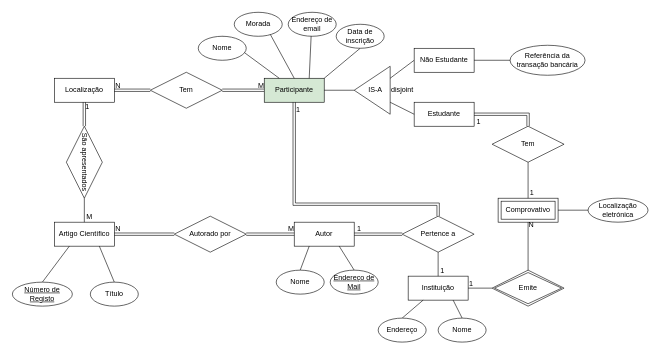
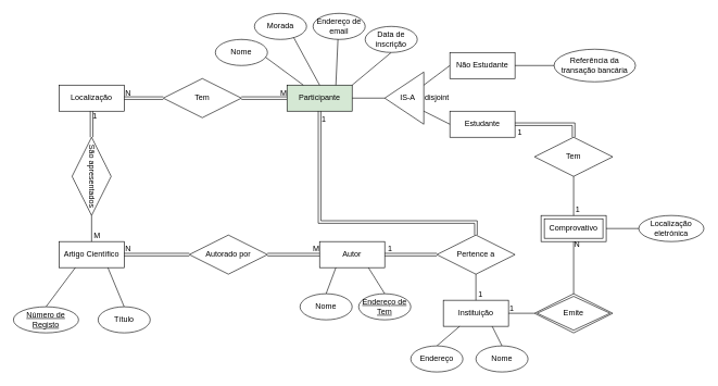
  <mxCell id="0" />
  <mxCell id="1" parent="0" />
  <mxCell id="2" value="Artigo Científico" style="whiteSpace=wrap;html=1;align=center;" vertex="1" parent="1"><mxGeometry x="90" y="370" width="100" height="40" as="geometry" /></mxCell>
  <mxCell id="3" value="" style="endArrow=none;html=1;rounded=0;entryX=0.25;entryY=1;entryDx=0;entryDy=0;exitX=0.5;exitY=0;exitDx=0;exitDy=0;" edge="1" parent="1" source="5" target="2"><mxGeometry relative="1" as="geometry"><mxPoint x="90" y="470" as="sourcePoint" /><mxPoint x="200" y="510" as="targetPoint" /></mxGeometry></mxCell>
  <mxCell id="4" value="" style="endArrow=none;html=1;rounded=0;entryX=0.75;entryY=1;entryDx=0;entryDy=0;exitX=0.5;exitY=0;exitDx=0;exitDy=0;" edge="1" parent="1" source="6" target="2"><mxGeometry relative="1" as="geometry"><mxPoint x="180" y="470" as="sourcePoint" /><mxPoint x="125" y="420" as="targetPoint" /></mxGeometry></mxCell>
  <mxCell id="5" value="&lt;u&gt;Número de Registo&lt;/u&gt;" style="ellipse;whiteSpace=wrap;html=1;align=center;" vertex="1" parent="1"><mxGeometry x="20" y="470" width="100" height="40" as="geometry" /></mxCell>
  <mxCell id="6" value="Título" style="ellipse;whiteSpace=wrap;html=1;align=center;" vertex="1" parent="1"><mxGeometry x="150" y="470" width="80" height="40" as="geometry" /></mxCell>
  <mxCell id="7" value="Autorado por" style="shape=rhombus;perimeter=rhombusPerimeter;whiteSpace=wrap;html=1;align=center;" vertex="1" parent="1"><mxGeometry x="290" y="360" width="120" height="60" as="geometry" /></mxCell>
  <mxCell id="8" value="" style="shape=link;html=1;rounded=0;exitX=1;exitY=0.5;exitDx=0;exitDy=0;entryX=0;entryY=0.5;entryDx=0;entryDy=0;" edge="1" parent="1" source="2" target="7"><mxGeometry relative="1" as="geometry"><mxPoint x="280" y="450" as="sourcePoint" /><mxPoint x="440" y="450" as="targetPoint" /></mxGeometry></mxCell>
  <mxCell id="9" value="N" style="resizable=0;html=1;align=left;verticalAlign=bottom;" connectable="0" vertex="1" parent="8"><mxGeometry x="-1" relative="1" as="geometry" /></mxCell>
  <mxCell id="10" value="" style="resizable=0;html=1;align=right;verticalAlign=bottom;" connectable="0" vertex="1" parent="8"><mxGeometry x="1" relative="1" as="geometry" /></mxCell>
  <mxCell id="11" value="Autor" style="whiteSpace=wrap;html=1;align=center;" vertex="1" parent="1"><mxGeometry x="490" y="370" width="100" height="40" as="geometry" /></mxCell>
  <mxCell id="12" value="" style="endArrow=none;html=1;rounded=0;entryX=0.25;entryY=1;entryDx=0;entryDy=0;exitX=0.5;exitY=0;exitDx=0;exitDy=0;" edge="1" parent="1" source="13" target="11"><mxGeometry relative="1" as="geometry"><mxPoint x="520" y="490" as="sourcePoint" /><mxPoint x="505" y="430" as="targetPoint" /></mxGeometry></mxCell>
  <mxCell id="13" value="Nome" style="ellipse;whiteSpace=wrap;html=1;align=center;" vertex="1" parent="1"><mxGeometry x="460" y="450" width="80" height="40" as="geometry" /></mxCell>
  <mxCell id="14" value="" style="endArrow=none;html=1;rounded=0;entryX=0.75;entryY=1;entryDx=0;entryDy=0;exitX=0.5;exitY=0;exitDx=0;exitDy=0;" edge="1" parent="1" source="15" target="11"><mxGeometry relative="1" as="geometry"><mxPoint x="620" y="490" as="sourcePoint" /><mxPoint x="615" y="410" as="targetPoint" /></mxGeometry></mxCell>
- <mxCell id="15" value="&lt;u&gt;Endereço de Mail&lt;/u&gt;" style="ellipse;whiteSpace=wrap;html=1;align=center;" vertex="1" parent="1"><mxGeometry x="550" y="450" width="80" height="40" as="geometry" /></mxCell>
+ <mxCell id="15" value="&lt;u&gt;Endereço de Tem&lt;/u&gt;" style="ellipse;whiteSpace=wrap;html=1;align=center;" vertex="1" parent="1"><mxGeometry x="550" y="450" width="80" height="40" as="geometry" /></mxCell>
  <mxCell id="16" value="" style="shape=link;html=1;rounded=0;exitX=1;exitY=0.5;exitDx=0;exitDy=0;entryX=0;entryY=0.5;entryDx=0;entryDy=0;" edge="1" parent="1" source="7" target="11"><mxGeometry relative="1" as="geometry"><mxPoint x="380" y="430" as="sourcePoint" /><mxPoint x="540" y="430" as="targetPoint" /></mxGeometry></mxCell>
  <mxCell id="17" value="M" style="resizable=0;html=1;align=right;verticalAlign=bottom;" connectable="0" vertex="1" parent="16"><mxGeometry x="1" relative="1" as="geometry" /></mxCell>
  <mxCell id="18" value="Pertence a" style="shape=rhombus;perimeter=rhombusPerimeter;whiteSpace=wrap;html=1;align=center;" vertex="1" parent="1"><mxGeometry x="670" y="360" width="120" height="60" as="geometry" /></mxCell>
  <mxCell id="19" value="" style="shape=link;html=1;rounded=0;exitX=1;exitY=0.5;exitDx=0;exitDy=0;entryX=0;entryY=0.5;entryDx=0;entryDy=0;" edge="1" parent="1" source="11" target="18"><mxGeometry relative="1" as="geometry"><mxPoint x="420" y="400" as="sourcePoint" /><mxPoint x="500" y="400" as="targetPoint" /></mxGeometry></mxCell>
  <mxCell id="20" value="1" style="resizable=0;html=1;align=right;verticalAlign=bottom;" connectable="0" vertex="1" parent="19"><mxGeometry x="1" relative="1" as="geometry"><mxPoint x="-68" as="offset" /></mxGeometry></mxCell>
  <mxCell id="21" value="Instituição" style="whiteSpace=wrap;html=1;align=center;" vertex="1" parent="1"><mxGeometry x="680" y="460" width="100" height="40" as="geometry" /></mxCell>
  <mxCell id="22" value="" style="endArrow=none;html=1;rounded=0;exitX=0.5;exitY=1;exitDx=0;exitDy=0;entryX=0.5;entryY=0;entryDx=0;entryDy=0;" edge="1" parent="1" source="18" target="21"><mxGeometry relative="1" as="geometry"><mxPoint x="560" y="560" as="sourcePoint" /><mxPoint x="720" y="600" as="targetPoint" /></mxGeometry></mxCell>
  <mxCell id="23" value="" style="resizable=0;html=1;align=right;verticalAlign=bottom;" connectable="0" vertex="1" parent="1"><mxGeometry x="648" y="560" as="geometry"><mxPoint x="253" y="-90" as="offset" /></mxGeometry></mxCell>
  <mxCell id="24" value="Localização" style="whiteSpace=wrap;html=1;align=center;" vertex="1" parent="1"><mxGeometry x="90" y="130" width="100" height="40" as="geometry" /></mxCell>
  <mxCell id="25" value="São apresentados" style="shape=rhombus;perimeter=rhombusPerimeter;whiteSpace=wrap;html=1;align=center;rotation=90;" vertex="1" parent="1"><mxGeometry x="80" y="240" width="120" height="60" as="geometry" /></mxCell>
  <mxCell id="26" value="" style="shape=link;html=1;rounded=0;exitX=0.5;exitY=1;exitDx=0;exitDy=0;entryX=0;entryY=0.5;entryDx=0;entryDy=0;" edge="1" parent="1" source="24" target="25"><mxGeometry relative="1" as="geometry"><mxPoint x="200" y="400" as="sourcePoint" /><mxPoint x="300" y="400" as="targetPoint" /></mxGeometry></mxCell>
  <mxCell id="27" value="1" style="resizable=0;html=1;align=left;verticalAlign=bottom;" connectable="0" vertex="1" parent="26"><mxGeometry x="-1" relative="1" as="geometry"><mxPoint y="16" as="offset" /></mxGeometry></mxCell>
  <mxCell id="28" value="" style="resizable=0;html=1;align=right;verticalAlign=bottom;" connectable="0" vertex="1" parent="26"><mxGeometry x="1" relative="1" as="geometry" /></mxCell>
  <mxCell id="29" value="" style="endArrow=none;html=1;rounded=0;entryX=1;entryY=0.5;entryDx=0;entryDy=0;exitX=0.5;exitY=0;exitDx=0;exitDy=0;" edge="1" parent="1" source="2" target="25"><mxGeometry relative="1" as="geometry"><mxPoint x="90" y="350" as="sourcePoint" /><mxPoint x="175" y="420" as="targetPoint" /></mxGeometry></mxCell>
  <mxCell id="30" value="M" style="text;html=1;align=center;verticalAlign=middle;resizable=0;points=[];autosize=1;strokeColor=none;fillColor=none;" vertex="1" parent="1"><mxGeometry x="133" y="346" width="30" height="30" as="geometry" /></mxCell>
  <mxCell id="31" value="1" style="text;html=1;align=center;verticalAlign=middle;resizable=0;points=[];autosize=1;strokeColor=none;fillColor=none;" vertex="1" parent="1"><mxGeometry x="722" y="437" width="30" height="30" as="geometry" /></mxCell>
  <mxCell id="32" value="" style="endArrow=none;html=1;rounded=0;entryX=0.25;entryY=1;entryDx=0;entryDy=0;exitX=0.5;exitY=0;exitDx=0;exitDy=0;" edge="1" parent="1" source="33" target="21"><mxGeometry relative="1" as="geometry"><mxPoint x="690" y="610" as="sourcePoint" /><mxPoint x="685" y="530" as="targetPoint" /></mxGeometry></mxCell>
  <mxCell id="33" value="Endereço" style="ellipse;whiteSpace=wrap;html=1;align=center;" vertex="1" parent="1"><mxGeometry x="630" y="530" width="80" height="40" as="geometry" /></mxCell>
  <mxCell id="34" value="" style="endArrow=none;html=1;rounded=0;entryX=0.75;entryY=1;entryDx=0;entryDy=0;exitX=0.5;exitY=0;exitDx=0;exitDy=0;" edge="1" parent="1" source="35" target="21"><mxGeometry relative="1" as="geometry"><mxPoint x="812" y="620" as="sourcePoint" /><mxPoint x="827" y="510" as="targetPoint" /></mxGeometry></mxCell>
  <mxCell id="35" value="Nome" style="ellipse;whiteSpace=wrap;html=1;align=center;" vertex="1" parent="1"><mxGeometry x="730" y="530" width="80" height="40" as="geometry" /></mxCell>
  <mxCell id="36" value="Tem" style="shape=rhombus;perimeter=rhombusPerimeter;whiteSpace=wrap;html=1;align=center;" vertex="1" parent="1"><mxGeometry x="250" y="120" width="120" height="60" as="geometry" /></mxCell>
  <mxCell id="37" value="" style="shape=link;html=1;rounded=0;exitX=1;exitY=0.5;exitDx=0;exitDy=0;entryX=0;entryY=0.5;entryDx=0;entryDy=0;" edge="1" parent="1" target="36" source="24"><mxGeometry relative="1" as="geometry"><mxPoint x="200" y="150" as="sourcePoint" /><mxPoint x="450" y="210" as="targetPoint" /></mxGeometry></mxCell>
  <mxCell id="38" value="N" style="resizable=0;html=1;align=left;verticalAlign=bottom;" connectable="0" vertex="1" parent="37"><mxGeometry x="-1" relative="1" as="geometry" /></mxCell>
  <mxCell id="39" value="" style="resizable=0;html=1;align=right;verticalAlign=bottom;" connectable="0" vertex="1" parent="37"><mxGeometry x="1" relative="1" as="geometry" /></mxCell>
  <mxCell id="40" value="" style="shape=link;html=1;rounded=0;exitX=1;exitY=0.5;exitDx=0;exitDy=0;entryX=0;entryY=0.5;entryDx=0;entryDy=0;" edge="1" parent="1" source="36" target="42"><mxGeometry relative="1" as="geometry"><mxPoint x="390" y="190" as="sourcePoint" /><mxPoint x="430" y="150" as="targetPoint" /></mxGeometry></mxCell>
  <mxCell id="41" value="M" style="resizable=0;html=1;align=right;verticalAlign=bottom;" connectable="0" vertex="1" parent="40"><mxGeometry x="1" relative="1" as="geometry" /></mxCell>
  <mxCell id="42" value="Participante" style="whiteSpace=wrap;html=1;align=center;fillColor=#d5e8d4;" vertex="1" parent="1"><mxGeometry x="440" y="130" width="100" height="40" as="geometry" /></mxCell>
  <mxCell id="43" value="" style="endArrow=none;html=1;rounded=0;entryX=0.25;entryY=0;entryDx=0;entryDy=0;exitX=0.5;exitY=0;exitDx=0;exitDy=0;" edge="1" parent="1" source="44" target="42"><mxGeometry relative="1" as="geometry"><mxPoint x="450" y="280" as="sourcePoint" /><mxPoint x="455" y="160" as="targetPoint" /></mxGeometry></mxCell>
  <mxCell id="44" value="Nome" style="ellipse;whiteSpace=wrap;html=1;align=center;" vertex="1" parent="1"><mxGeometry x="330" y="60" width="80" height="40" as="geometry" /></mxCell>
  <mxCell id="45" value="" style="endArrow=none;html=1;rounded=0;entryX=0.5;entryY=0;entryDx=0;entryDy=0;exitX=0.5;exitY=0;exitDx=0;exitDy=0;" edge="1" parent="1" source="46" target="42"><mxGeometry relative="1" as="geometry"><mxPoint x="520" y="280" as="sourcePoint" /><mxPoint x="535" y="170" as="targetPoint" /></mxGeometry></mxCell>
  <mxCell id="46" value="Morada" style="ellipse;whiteSpace=wrap;html=1;align=center;" vertex="1" parent="1"><mxGeometry x="390" y="20" width="80" height="40" as="geometry" /></mxCell>
  <mxCell id="47" value="" style="endArrow=none;html=1;rounded=0;entryX=0.75;entryY=0;entryDx=0;entryDy=0;exitX=0.5;exitY=0;exitDx=0;exitDy=0;" edge="1" parent="1" source="48" target="42"><mxGeometry relative="1" as="geometry"><mxPoint x="550" y="280" as="sourcePoint" /><mxPoint x="515" y="160" as="targetPoint" /></mxGeometry></mxCell>
  <mxCell id="48" value="Endereço de email" style="ellipse;whiteSpace=wrap;html=1;align=center;" vertex="1" parent="1"><mxGeometry x="480" y="20" width="80" height="40" as="geometry" /></mxCell>
  <mxCell id="49" value="" style="shape=link;html=1;rounded=0;exitX=0.5;exitY=1;exitDx=0;exitDy=0;entryX=0.5;entryY=0;entryDx=0;entryDy=0;" edge="1" parent="1" source="42" target="18"><mxGeometry relative="1" as="geometry"><mxPoint x="500" y="220" as="sourcePoint" /><mxPoint x="660" y="220" as="targetPoint" /><Array as="points"><mxPoint x="490" y="340" /><mxPoint x="730" y="340" /></Array></mxGeometry></mxCell>
  <mxCell id="50" value="1" style="resizable=0;html=1;align=right;verticalAlign=bottom;" connectable="0" vertex="1" parent="49"><mxGeometry x="1" relative="1" as="geometry"><mxPoint x="-230" y="-170" as="offset" /></mxGeometry></mxCell>
  <mxCell id="51" value="" style="endArrow=none;html=1;rounded=0;entryX=1;entryY=0;entryDx=0;entryDy=0;exitX=0.5;exitY=1;exitDx=0;exitDy=0;" edge="1" parent="1" source="52" target="42"><mxGeometry relative="1" as="geometry"><mxPoint x="620" y="320" as="sourcePoint" /><mxPoint x="600" y="160" as="targetPoint" /></mxGeometry></mxCell>
  <mxCell id="52" value="Data de inscrição" style="ellipse;whiteSpace=wrap;html=1;align=center;" vertex="1" parent="1"><mxGeometry x="560" y="40" width="80" height="40" as="geometry" /></mxCell>
  <mxCell id="53" value="" style="triangle;whiteSpace=wrap;html=1;rotation=-180;" vertex="1" parent="1"><mxGeometry x="590" y="110" width="60" height="80" as="geometry" /></mxCell>
  <mxCell id="54" value="" style="endArrow=none;html=1;rounded=0;entryX=1;entryY=0.5;entryDx=0;entryDy=0;exitX=1;exitY=0.5;exitDx=0;exitDy=0;" edge="1" parent="1" source="53" target="42"><mxGeometry relative="1" as="geometry"><mxPoint x="610" y="90" as="sourcePoint" /><mxPoint x="550" y="140" as="targetPoint" /></mxGeometry></mxCell>
  <mxCell id="55" value="" style="endArrow=none;html=1;rounded=0;entryX=0;entryY=0.75;entryDx=0;entryDy=0;exitX=0;exitY=0.5;exitDx=0;exitDy=0;" edge="1" parent="1" source="56" target="53"><mxGeometry relative="1" as="geometry"><mxPoint x="720" y="110" as="sourcePoint" /><mxPoint x="550" y="160" as="targetPoint" /></mxGeometry></mxCell>
  <mxCell id="56" value="Não Estudante" style="whiteSpace=wrap;html=1;align=center;" vertex="1" parent="1"><mxGeometry x="690" y="80" width="100" height="40" as="geometry" /></mxCell>
  <mxCell id="57" value="Estudante" style="whiteSpace=wrap;html=1;align=center;" vertex="1" parent="1"><mxGeometry x="690" y="170" width="100" height="40" as="geometry" /></mxCell>
  <mxCell id="58" value="" style="endArrow=none;html=1;rounded=0;entryX=0;entryY=0.25;entryDx=0;entryDy=0;exitX=0;exitY=0.5;exitDx=0;exitDy=0;" edge="1" parent="1" source="57" target="53"><mxGeometry relative="1" as="geometry"><mxPoint x="730" y="120" as="sourcePoint" /><mxPoint x="660" y="140" as="targetPoint" /></mxGeometry></mxCell>
  <mxCell id="59" value="Comprovativo" style="shape=ext;margin=3;double=1;whiteSpace=wrap;html=1;align=center;" vertex="1" parent="1"><mxGeometry x="830" y="330" width="100" height="40" as="geometry" /></mxCell>
  <mxCell id="60" value="Emite" style="shape=rhombus;double=1;perimeter=rhombusPerimeter;whiteSpace=wrap;html=1;align=center;" vertex="1" parent="1"><mxGeometry x="820" y="450" width="120" height="60" as="geometry" /></mxCell>
  <mxCell id="61" value="" style="endArrow=none;html=1;rounded=0;entryX=1;entryY=0.5;entryDx=0;entryDy=0;exitX=0;exitY=0.5;exitDx=0;exitDy=0;" edge="1" parent="1" source="60" target="21"><mxGeometry relative="1" as="geometry"><mxPoint x="780" y="540" as="sourcePoint" /><mxPoint x="765" y="510" as="targetPoint" /></mxGeometry></mxCell>
  <mxCell id="62" value="" style="endArrow=none;html=1;rounded=0;entryX=0.5;entryY=1;entryDx=0;entryDy=0;exitX=0.5;exitY=0;exitDx=0;exitDy=0;" edge="1" parent="1" source="60" target="59"><mxGeometry relative="1" as="geometry"><mxPoint x="850" y="490" as="sourcePoint" /><mxPoint x="790" y="490" as="targetPoint" /></mxGeometry></mxCell>
  <mxCell id="63" value="Tem" style="shape=rhombus;perimeter=rhombusPerimeter;whiteSpace=wrap;html=1;align=center;" vertex="1" parent="1"><mxGeometry x="820" y="210" width="120" height="60" as="geometry" /></mxCell>
  <mxCell id="64" value="" style="endArrow=none;html=1;rounded=0;exitX=0.5;exitY=1;exitDx=0;exitDy=0;entryX=0.5;entryY=0;entryDx=0;entryDy=0;" edge="1" parent="1" source="63" target="59"><mxGeometry relative="1" as="geometry"><mxPoint x="800" y="200" as="sourcePoint" /><mxPoint x="920" y="220" as="targetPoint" /><Array as="points" /></mxGeometry></mxCell>
  <mxCell id="65" value="Localização eletrónica" style="ellipse;whiteSpace=wrap;html=1;align=center;" vertex="1" parent="1"><mxGeometry x="980" y="330" width="100" height="40" as="geometry" /></mxCell>
  <mxCell id="66" value="" style="endArrow=none;html=1;rounded=0;exitX=0;exitY=0.5;exitDx=0;exitDy=0;entryX=1;entryY=0.5;entryDx=0;entryDy=0;" edge="1" parent="1" source="65" target="59"><mxGeometry relative="1" as="geometry"><mxPoint x="920" y="280" as="sourcePoint" /><mxPoint x="920" y="330" as="targetPoint" /><Array as="points" /></mxGeometry></mxCell>
  <mxCell id="67" value="Referência da transação bancária" style="ellipse;whiteSpace=wrap;html=1;align=center;" vertex="1" parent="1"><mxGeometry x="850" y="75" width="125" height="50" as="geometry" /></mxCell>
  <mxCell id="68" value="" style="endArrow=none;html=1;rounded=0;entryX=1;entryY=0.5;entryDx=0;entryDy=0;exitX=0;exitY=0.5;exitDx=0;exitDy=0;" edge="1" parent="1" source="67" target="56"><mxGeometry relative="1" as="geometry"><mxPoint x="700" y="110" as="sourcePoint" /><mxPoint x="660" y="140" as="targetPoint" /></mxGeometry></mxCell>
  <mxCell id="69" value="" style="shape=link;html=1;rounded=0;exitX=1;exitY=0.5;exitDx=0;exitDy=0;entryX=0.5;entryY=0;entryDx=0;entryDy=0;" edge="1" parent="1" source="57" target="63"><mxGeometry relative="1" as="geometry"><mxPoint x="840" y="189.41" as="sourcePoint" /><mxPoint x="920" y="189.41" as="targetPoint" /><Array as="points"><mxPoint x="880" y="190" /></Array></mxGeometry></mxCell>
  <mxCell id="70" value="1" style="resizable=0;html=1;align=right;verticalAlign=bottom;" connectable="0" vertex="1" parent="69"><mxGeometry x="1" relative="1" as="geometry"><mxPoint x="-79" as="offset" /></mxGeometry></mxCell>
  <mxCell id="71" value="1" style="text;html=1;align=center;verticalAlign=middle;resizable=0;points=[];autosize=1;strokeColor=none;fillColor=none;" vertex="1" parent="1"><mxGeometry x="770" y="458" width="30" height="30" as="geometry" /></mxCell>
  <mxCell id="72" value="N" style="text;html=1;align=center;verticalAlign=middle;resizable=0;points=[];autosize=1;strokeColor=none;fillColor=none;" vertex="1" parent="1"><mxGeometry x="870" y="360" width="30" height="30" as="geometry" /></mxCell>
  <mxCell id="73" value="1" style="resizable=0;html=1;align=right;verticalAlign=bottom;" connectable="0" vertex="1" parent="1"><mxGeometry x="890" y="330" as="geometry" /></mxCell>
  <mxCell id="74" value="disjoint" style="text;html=1;align=center;verticalAlign=middle;resizable=0;points=[];autosize=1;strokeColor=none;fillColor=none;" vertex="1" parent="1"><mxGeometry x="640" y="135" width="60" height="30" as="geometry" /></mxCell>
  <mxCell id="75" value="IS-A" style="text;html=1;align=center;verticalAlign=middle;resizable=0;points=[];autosize=1;strokeColor=none;fillColor=none;" vertex="1" parent="1"><mxGeometry x="600" y="135" width="50" height="30" as="geometry" /></mxCell>
